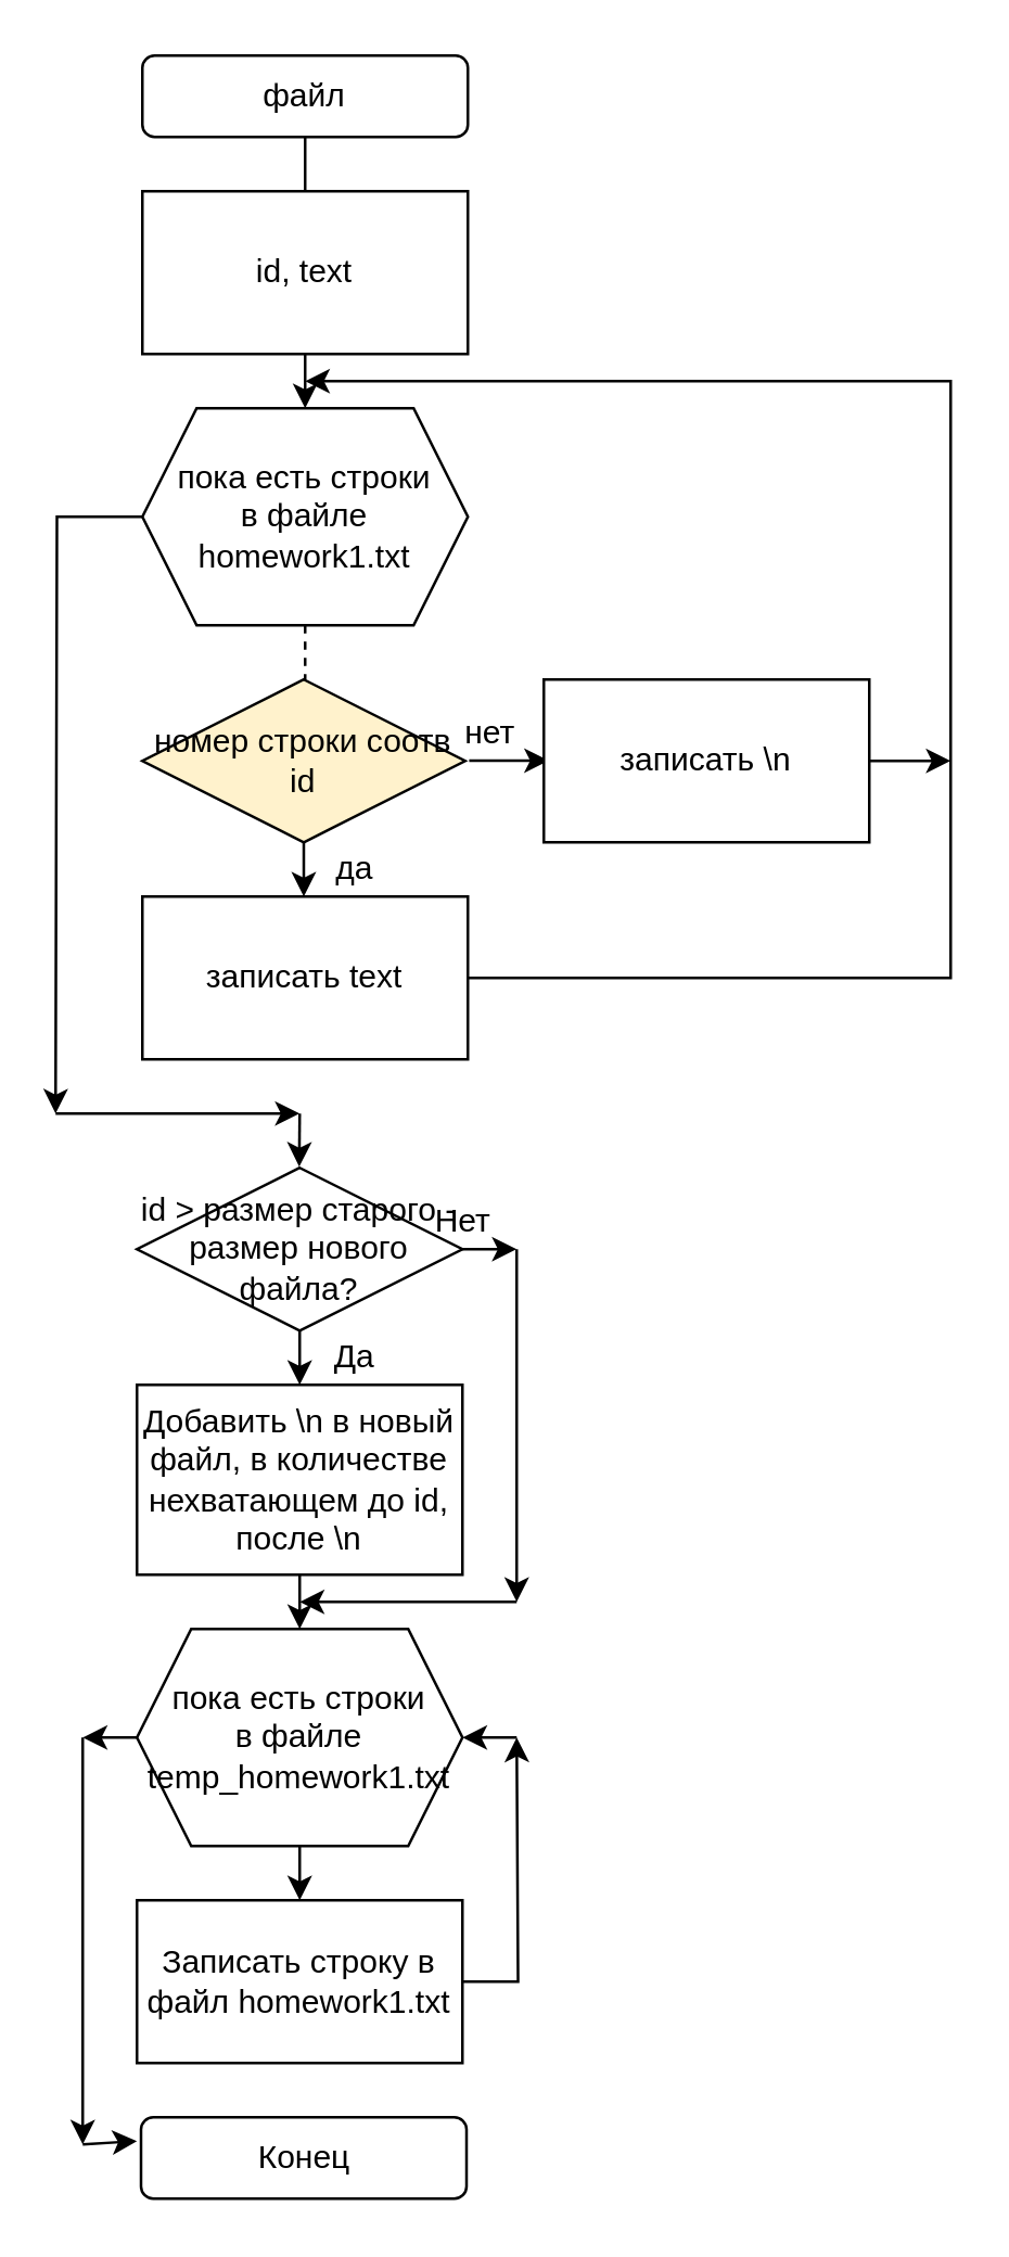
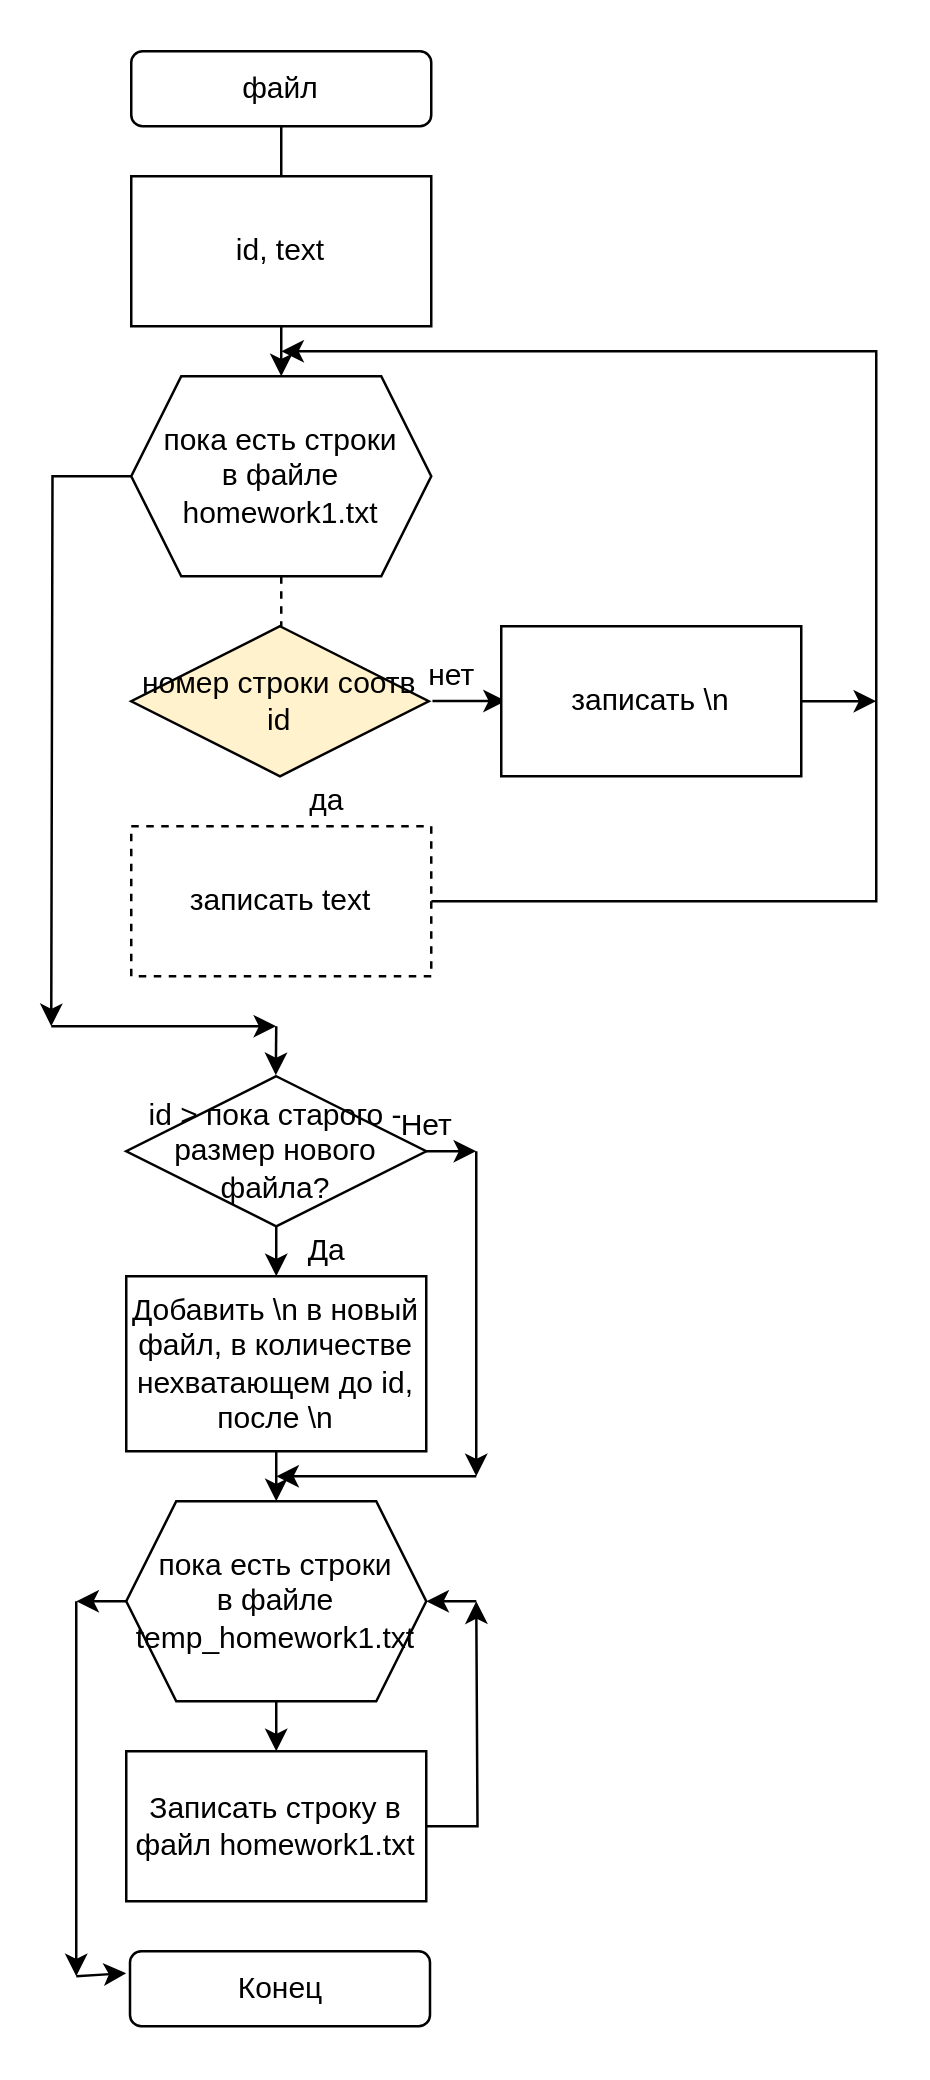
  <mxCell id="0" />
  <mxCell id="1" parent="0" />
  <mxCell id="2" value="" style="edgeStyle=orthogonalEdgeStyle;rounded=0;orthogonalLoop=1;jettySize=auto;html=1;" edge="1" parent="1" source="3" target="7"><mxGeometry relative="1" as="geometry" /></mxCell>
  <mxCell id="3" value="файл" style="rounded=1;whiteSpace=wrap;html=1;" vertex="1" parent="1"><mxGeometry x="52" y="20" width="120" height="30" as="geometry" /></mxCell>
  <mxCell id="4" value="id, text" style="rounded=0;whiteSpace=wrap;html=1;" vertex="1" parent="1"><mxGeometry x="52" y="70" width="120" height="60" as="geometry" /></mxCell>
- <mxCell id="5" value="" style="edgeStyle=orthogonalEdgeStyle;rounded=0;orthogonalLoop=1;jettySize=auto;html=1;startArrow=none;" edge="1" parent="1" source="11" target="9"><mxGeometry relative="1" as="geometry" /></mxCell>
  <mxCell id="6" style="edgeStyle=orthogonalEdgeStyle;rounded=0;orthogonalLoop=1;jettySize=auto;html=1;" edge="1" parent="1" source="7"><mxGeometry relative="1" as="geometry"><mxPoint x="20" y="410" as="targetPoint" /></mxGeometry></mxCell>
  <mxCell id="7" value="&lt;div&gt;пока есть строки&lt;/div&gt;&lt;div&gt;в файле &lt;br&gt;&lt;/div&gt;&lt;div&gt;homework1.txt&lt;br&gt;&lt;/div&gt;" style="shape=hexagon;perimeter=hexagonPerimeter2;whiteSpace=wrap;html=1;fixedSize=1;" vertex="1" parent="1"><mxGeometry x="52" y="150" width="120" height="80" as="geometry" /></mxCell>
  <mxCell id="8" style="edgeStyle=orthogonalEdgeStyle;rounded=0;orthogonalLoop=1;jettySize=auto;html=1;" edge="1" parent="1" source="9"><mxGeometry relative="1" as="geometry"><mxPoint x="112" y="140" as="targetPoint" /><Array as="points"><mxPoint x="350" y="360" /><mxPoint x="350" y="140" /></Array></mxGeometry></mxCell>
- <mxCell id="9" value="записать text" style="rounded=0;whiteSpace=wrap;html=1;" vertex="1" parent="1"><mxGeometry x="52" y="330" width="120" height="60" as="geometry" /></mxCell>
+ <mxCell id="9" value="записать text" style="rounded=0;whiteSpace=wrap;html=1;dashed=1;" vertex="1" parent="1"><mxGeometry x="52" y="330" width="120" height="60" as="geometry" /></mxCell>
  <mxCell id="10" value="" style="endArrow=classic;html=1;rounded=0;" edge="1" parent="1"><mxGeometry width="50" height="50" relative="1" as="geometry"><mxPoint x="20" y="410" as="sourcePoint" /><mxPoint x="110" y="410" as="targetPoint" /></mxGeometry></mxCell>
  <mxCell id="11" value="номер строки соотв id" style="rhombus;whiteSpace=wrap;html=1;fillColor=#fff2cc;" vertex="1" parent="1"><mxGeometry x="52" y="250" width="119" height="60" as="geometry" /></mxCell>
  <mxCell id="12" value="" style="edgeStyle=orthogonalEdgeStyle;rounded=0;orthogonalLoop=1;jettySize=auto;html=1;endArrow=none;dashed=1;" edge="1" parent="1" source="7" target="11"><mxGeometry relative="1" as="geometry"><mxPoint x="112" y="230" as="sourcePoint" /><mxPoint x="112" y="330" as="targetPoint" /></mxGeometry></mxCell>
  <mxCell id="13" value="да" style="text;html=1;align=center;verticalAlign=middle;resizable=0;points=[];autosize=1;strokeColor=none;fillColor=none;" vertex="1" parent="1"><mxGeometry x="115" y="310" width="30" height="20" as="geometry" /></mxCell>
  <mxCell id="14" value="нет" style="text;html=1;align=center;verticalAlign=middle;resizable=0;points=[];autosize=1;strokeColor=none;fillColor=none;" vertex="1" parent="1"><mxGeometry x="160" y="260" width="40" height="20" as="geometry" /></mxCell>
  <mxCell id="15" value="" style="endArrow=classic;html=1;rounded=0;exitX=0.312;exitY=0.994;exitDx=0;exitDy=0;exitPerimeter=0;entryX=1.047;entryY=0.994;entryDx=0;entryDy=0;entryPerimeter=0;" edge="1" parent="1" source="14" target="14"><mxGeometry width="50" height="50" relative="1" as="geometry"><mxPoint x="80" y="390" as="sourcePoint" /><mxPoint x="130" y="340" as="targetPoint" /></mxGeometry></mxCell>
  <mxCell id="16" value="записать \n" style="rounded=0;whiteSpace=wrap;html=1;" vertex="1" parent="1"><mxGeometry x="200" y="250" width="120" height="60" as="geometry" /></mxCell>
  <mxCell id="17" value="" style="endArrow=classic;html=1;rounded=0;exitX=1;exitY=0.5;exitDx=0;exitDy=0;" edge="1" parent="1" source="16"><mxGeometry width="50" height="50" relative="1" as="geometry"><mxPoint x="-50" y="430" as="sourcePoint" /><mxPoint x="350" y="280" as="targetPoint" /></mxGeometry></mxCell>
  <mxCell id="18" value="" style="endArrow=classic;html=1;rounded=0;entryX=0.486;entryY=-0.013;entryDx=0;entryDy=0;entryPerimeter=0;" edge="1" parent="1"><mxGeometry width="50" height="50" relative="1" as="geometry"><mxPoint x="110" y="410" as="sourcePoint" /><mxPoint x="109.82" y="429.61" as="targetPoint" /></mxGeometry></mxCell>
- <mxCell id="19" value="id &amp;gt; размер старого - размер нового файла?" style="rhombus;whiteSpace=wrap;html=1;" vertex="1" parent="1"><mxGeometry x="50" y="430" width="120" height="60" as="geometry" /></mxCell>
+ <mxCell id="19" value="id &amp;gt; пока старого - размер нового файла?" style="rhombus;whiteSpace=wrap;html=1;" vertex="1" parent="1"><mxGeometry x="50" y="430" width="120" height="60" as="geometry" /></mxCell>
  <mxCell id="20" value="" style="endArrow=classic;html=1;rounded=0;exitX=0.5;exitY=1;exitDx=0;exitDy=0;" edge="1" parent="1" source="19"><mxGeometry width="50" height="50" relative="1" as="geometry"><mxPoint x="-150" y="540" as="sourcePoint" /><mxPoint x="110" y="510" as="targetPoint" /></mxGeometry></mxCell>
  <mxCell id="21" value="Добавить \n в новый файл, в количестве нехватающем до id, после \n" style="rounded=0;whiteSpace=wrap;html=1;" vertex="1" parent="1"><mxGeometry x="50" y="510" width="120" height="70" as="geometry" /></mxCell>
  <mxCell id="22" value="" style="endArrow=classic;html=1;rounded=0;exitX=0.5;exitY=1;exitDx=0;exitDy=0;" edge="1" parent="1" source="21"><mxGeometry width="50" height="50" relative="1" as="geometry"><mxPoint x="-150" y="540" as="sourcePoint" /><mxPoint x="110" y="600" as="targetPoint" /></mxGeometry></mxCell>
  <mxCell id="23" value="" style="endArrow=classic;html=1;rounded=0;exitX=1;exitY=0.5;exitDx=0;exitDy=0;" edge="1" parent="1" source="19"><mxGeometry width="50" height="50" relative="1" as="geometry"><mxPoint x="-150" y="540" as="sourcePoint" /><mxPoint x="190" y="460" as="targetPoint" /></mxGeometry></mxCell>
  <mxCell id="24" value="" style="endArrow=classic;html=1;rounded=0;" edge="1" parent="1"><mxGeometry width="50" height="50" relative="1" as="geometry"><mxPoint x="190" y="460" as="sourcePoint" /><mxPoint x="190" y="590" as="targetPoint" /></mxGeometry></mxCell>
  <mxCell id="25" value="" style="endArrow=classic;html=1;rounded=0;" edge="1" parent="1"><mxGeometry width="50" height="50" relative="1" as="geometry"><mxPoint x="190" y="590" as="sourcePoint" /><mxPoint x="110" y="590" as="targetPoint" /></mxGeometry></mxCell>
  <mxCell id="26" value="Да" style="text;html=1;align=center;verticalAlign=middle;resizable=0;points=[];autosize=1;strokeColor=none;fillColor=none;" vertex="1" parent="1"><mxGeometry x="115" y="490" width="30" height="20" as="geometry" /></mxCell>
  <mxCell id="27" value="Нет" style="text;html=1;align=center;verticalAlign=middle;resizable=0;points=[];autosize=1;strokeColor=none;fillColor=none;" vertex="1" parent="1"><mxGeometry x="150" y="440" width="40" height="20" as="geometry" /></mxCell>
  <mxCell id="28" value="&lt;div&gt;пока есть строки&lt;/div&gt;&lt;div&gt;в файле &lt;br&gt;&lt;/div&gt;&lt;div&gt;temp_homework1.txt&lt;br&gt;&lt;/div&gt;" style="shape=hexagon;perimeter=hexagonPerimeter2;whiteSpace=wrap;html=1;fixedSize=1;" vertex="1" parent="1"><mxGeometry x="50" y="600" width="120" height="80" as="geometry" /></mxCell>
  <mxCell id="29" value="" style="endArrow=classic;html=1;rounded=0;exitX=0.5;exitY=1;exitDx=0;exitDy=0;" edge="1" parent="1" source="28"><mxGeometry width="50" height="50" relative="1" as="geometry"><mxPoint x="-150" y="780" as="sourcePoint" /><mxPoint x="110" y="700" as="targetPoint" /></mxGeometry></mxCell>
  <mxCell id="30" style="edgeStyle=orthogonalEdgeStyle;rounded=0;orthogonalLoop=1;jettySize=auto;html=1;" edge="1" parent="1" source="31"><mxGeometry relative="1" as="geometry"><mxPoint x="190" y="640" as="targetPoint" /></mxGeometry></mxCell>
  <mxCell id="31" value="&lt;div&gt;Записать строку в&lt;/div&gt;&lt;div&gt;файл homework1.txt&lt;br&gt;&lt;/div&gt;" style="rounded=0;whiteSpace=wrap;html=1;" vertex="1" parent="1"><mxGeometry x="50" y="700" width="120" height="60" as="geometry" /></mxCell>
  <mxCell id="32" value="" style="endArrow=classic;html=1;rounded=0;" edge="1" parent="1" target="28"><mxGeometry width="50" height="50" relative="1" as="geometry"><mxPoint x="190" y="640" as="sourcePoint" /><mxPoint x="-100" y="730" as="targetPoint" /></mxGeometry></mxCell>
  <mxCell id="33" value="" style="endArrow=classic;html=1;rounded=0;exitX=0;exitY=0.5;exitDx=0;exitDy=0;" edge="1" parent="1" source="28"><mxGeometry width="50" height="50" relative="1" as="geometry"><mxPoint x="-150" y="780" as="sourcePoint" /><mxPoint x="30" y="640" as="targetPoint" /></mxGeometry></mxCell>
  <mxCell id="34" value="" style="endArrow=classic;html=1;rounded=0;" edge="1" parent="1"><mxGeometry width="50" height="50" relative="1" as="geometry"><mxPoint x="30" y="640" as="sourcePoint" /><mxPoint x="30" y="790" as="targetPoint" /></mxGeometry></mxCell>
  <mxCell id="35" value="" style="endArrow=classic;html=1;rounded=0;" edge="1" parent="1"><mxGeometry width="50" height="50" relative="1" as="geometry"><mxPoint x="30" y="790" as="sourcePoint" /><mxPoint x="50" y="788.75" as="targetPoint" /></mxGeometry></mxCell>
  <mxCell id="36" value="Конец" style="rounded=1;whiteSpace=wrap;html=1;" vertex="1" parent="1"><mxGeometry x="51.5" y="780" width="120" height="30" as="geometry" /></mxCell>
